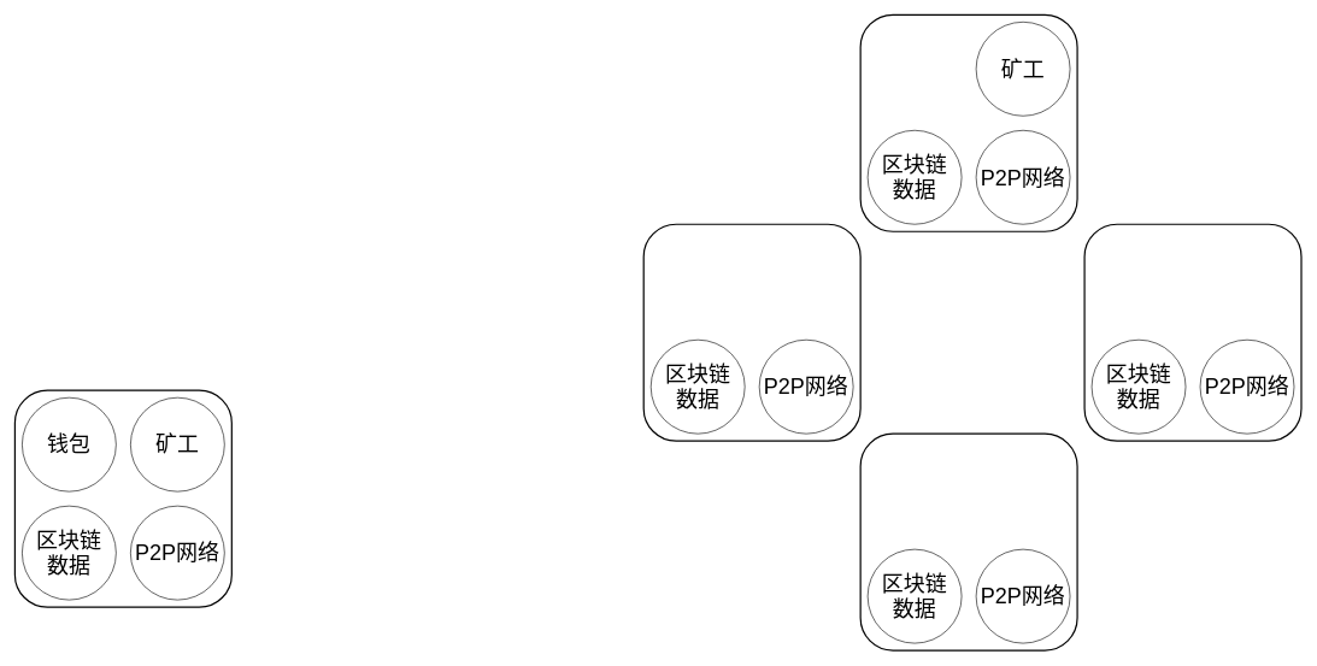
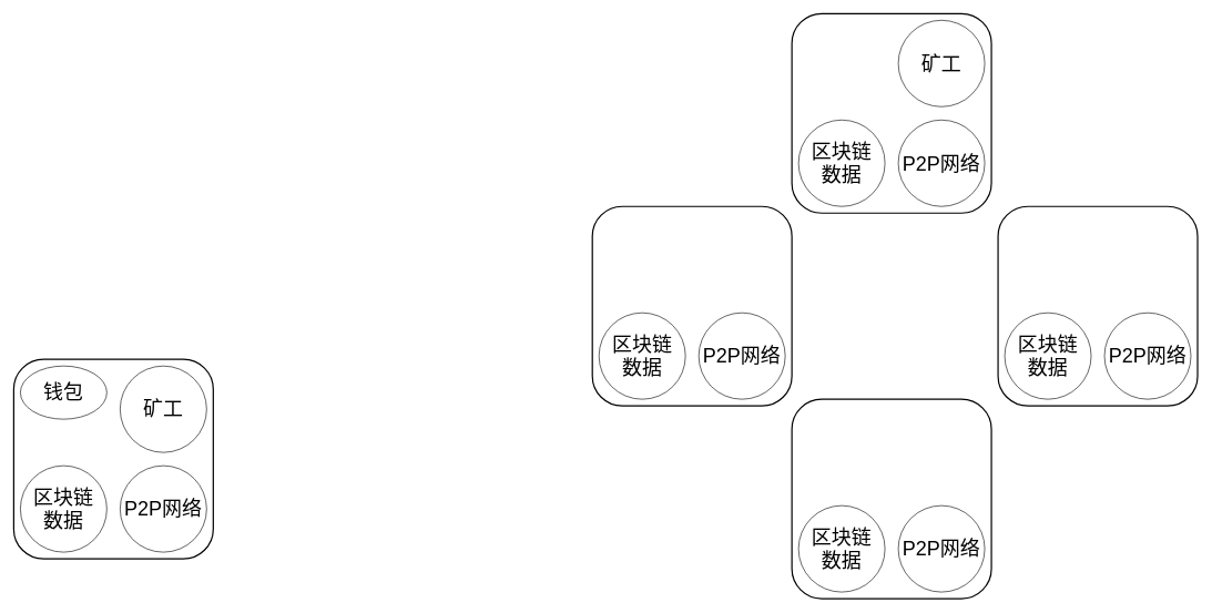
  <mxCell id="0" />
  <mxCell id="1" parent="0" />
  <mxCell id="2" value="" style="group" vertex="1" connectable="0" parent="1"><mxGeometry x="20" y="540" width="300" height="300" as="geometry" /></mxCell>
  <mxCell id="3" value="" style="rounded=1;whiteSpace=wrap;html=1;strokeWidth=2;" vertex="1" parent="2"><mxGeometry width="300" height="300" as="geometry" /></mxCell>
- <mxCell id="4" value="&lt;font style=&quot;font-size: 30px&quot;&gt;钱包&lt;/font&gt;" style="ellipse;whiteSpace=wrap;html=1;aspect=fixed;" vertex="1" parent="2"><mxGeometry x="10" y="10" width="130" height="130" as="geometry" /></mxCell>
+ <mxCell id="4" value="&lt;font style=&quot;font-size: 30px&quot;&gt;钱包&lt;/font&gt;" style="ellipse;whiteSpace=wrap;html=1;aspect=fixed;" vertex="1" parent="2"><mxGeometry x="10" y="10" width="130" height="80" as="geometry" /></mxCell>
  <mxCell id="5" value="&lt;font style=&quot;font-size: 30px&quot;&gt;区块链&lt;br&gt;数据&lt;/font&gt;" style="ellipse;whiteSpace=wrap;html=1;aspect=fixed;" vertex="1" parent="2"><mxGeometry x="10" y="160" width="130" height="130" as="geometry" /></mxCell>
  <mxCell id="6" value="&lt;font style=&quot;font-size: 30px&quot;&gt;矿工&lt;/font&gt;" style="ellipse;whiteSpace=wrap;html=1;aspect=fixed;" vertex="1" parent="2"><mxGeometry x="160" y="10" width="130" height="130" as="geometry" /></mxCell>
  <mxCell id="7" value="&lt;font style=&quot;font-size: 30px&quot;&gt;P2P网络&lt;/font&gt;" style="ellipse;whiteSpace=wrap;html=1;aspect=fixed;" vertex="1" parent="2"><mxGeometry x="160" y="160" width="130" height="130" as="geometry" /></mxCell>
  <mxCell id="8" value="" style="group" vertex="1" connectable="0" parent="1"><mxGeometry x="1190" y="20" width="300" height="300" as="geometry" /></mxCell>
  <mxCell id="9" value="" style="rounded=1;whiteSpace=wrap;html=1;strokeWidth=2;" vertex="1" parent="8"><mxGeometry width="300" height="300" as="geometry" /></mxCell>
  <mxCell id="10" value="&lt;font style=&quot;font-size: 30px&quot;&gt;区块链&lt;br&gt;数据&lt;/font&gt;" style="ellipse;whiteSpace=wrap;html=1;aspect=fixed;" vertex="1" parent="8"><mxGeometry x="10" y="160" width="130" height="130" as="geometry" /></mxCell>
  <mxCell id="11" value="&lt;font style=&quot;font-size: 30px&quot;&gt;矿工&lt;/font&gt;" style="ellipse;whiteSpace=wrap;html=1;aspect=fixed;" vertex="1" parent="8"><mxGeometry x="160" y="10" width="130" height="130" as="geometry" /></mxCell>
  <mxCell id="12" value="&lt;font style=&quot;font-size: 30px&quot;&gt;P2P网络&lt;/font&gt;" style="ellipse;whiteSpace=wrap;html=1;aspect=fixed;" vertex="1" parent="8"><mxGeometry x="160" y="160" width="130" height="130" as="geometry" /></mxCell>
  <mxCell id="13" value="" style="group" vertex="1" connectable="0" parent="1"><mxGeometry x="890" y="310" width="300" height="300" as="geometry" /></mxCell>
  <mxCell id="14" value="" style="rounded=1;whiteSpace=wrap;html=1;strokeWidth=2;" vertex="1" parent="13"><mxGeometry width="300" height="300" as="geometry" /></mxCell>
  <mxCell id="15" value="&lt;font style=&quot;font-size: 30px&quot;&gt;区块链&lt;br&gt;数据&lt;/font&gt;" style="ellipse;whiteSpace=wrap;html=1;aspect=fixed;" vertex="1" parent="13"><mxGeometry x="10" y="160" width="130" height="130" as="geometry" /></mxCell>
  <mxCell id="16" value="&lt;font style=&quot;font-size: 30px&quot;&gt;P2P网络&lt;/font&gt;" style="ellipse;whiteSpace=wrap;html=1;aspect=fixed;" vertex="1" parent="13"><mxGeometry x="160" y="160" width="130" height="130" as="geometry" /></mxCell>
  <mxCell id="17" value="" style="group" vertex="1" connectable="0" parent="1"><mxGeometry x="1190" y="600" width="300" height="300" as="geometry" /></mxCell>
  <mxCell id="18" value="" style="rounded=1;whiteSpace=wrap;html=1;strokeWidth=2;" vertex="1" parent="17"><mxGeometry width="300" height="300" as="geometry" /></mxCell>
  <mxCell id="19" value="&lt;font style=&quot;font-size: 30px&quot;&gt;区块链&lt;br&gt;数据&lt;/font&gt;" style="ellipse;whiteSpace=wrap;html=1;aspect=fixed;" vertex="1" parent="17"><mxGeometry x="10" y="160" width="130" height="130" as="geometry" /></mxCell>
  <mxCell id="20" value="&lt;font style=&quot;font-size: 30px&quot;&gt;P2P网络&lt;/font&gt;" style="ellipse;whiteSpace=wrap;html=1;aspect=fixed;" vertex="1" parent="17"><mxGeometry x="160" y="160" width="130" height="130" as="geometry" /></mxCell>
  <mxCell id="21" value="" style="group" vertex="1" connectable="0" parent="1"><mxGeometry x="1500" y="310" width="300" height="300" as="geometry" /></mxCell>
  <mxCell id="22" value="" style="rounded=1;whiteSpace=wrap;html=1;strokeWidth=2;" vertex="1" parent="21"><mxGeometry width="300" height="300" as="geometry" /></mxCell>
  <mxCell id="23" value="&lt;font style=&quot;font-size: 30px&quot;&gt;区块链&lt;br&gt;数据&lt;/font&gt;" style="ellipse;whiteSpace=wrap;html=1;aspect=fixed;" vertex="1" parent="21"><mxGeometry x="10" y="160" width="130" height="130" as="geometry" /></mxCell>
  <mxCell id="24" value="&lt;font style=&quot;font-size: 30px&quot;&gt;P2P网络&lt;/font&gt;" style="ellipse;whiteSpace=wrap;html=1;aspect=fixed;" vertex="1" parent="21"><mxGeometry x="160" y="160" width="130" height="130" as="geometry" /></mxCell>
